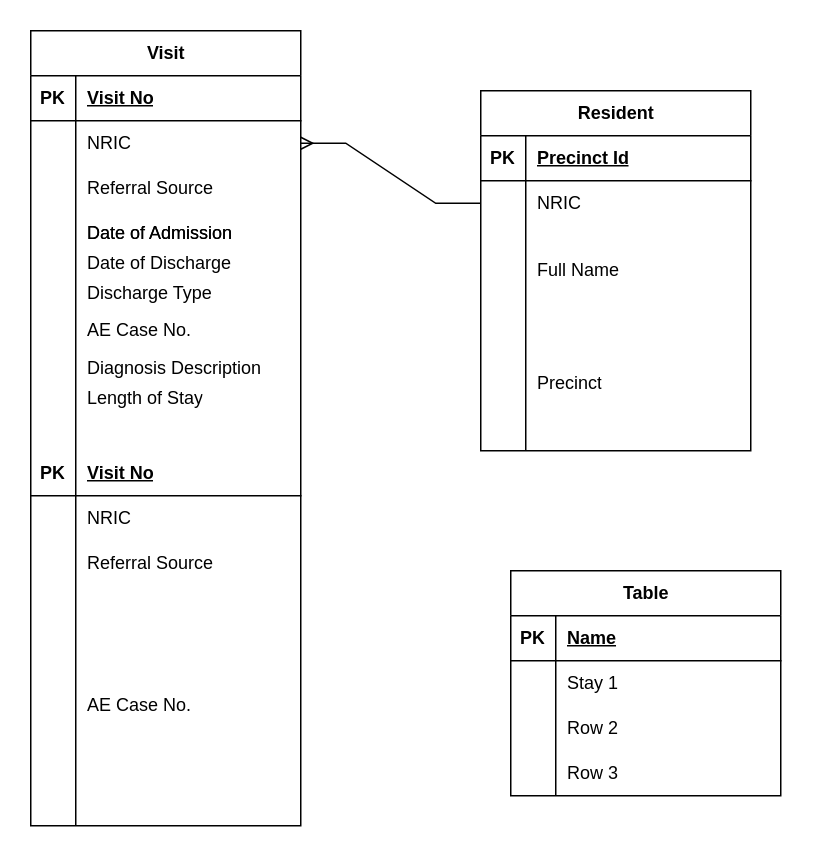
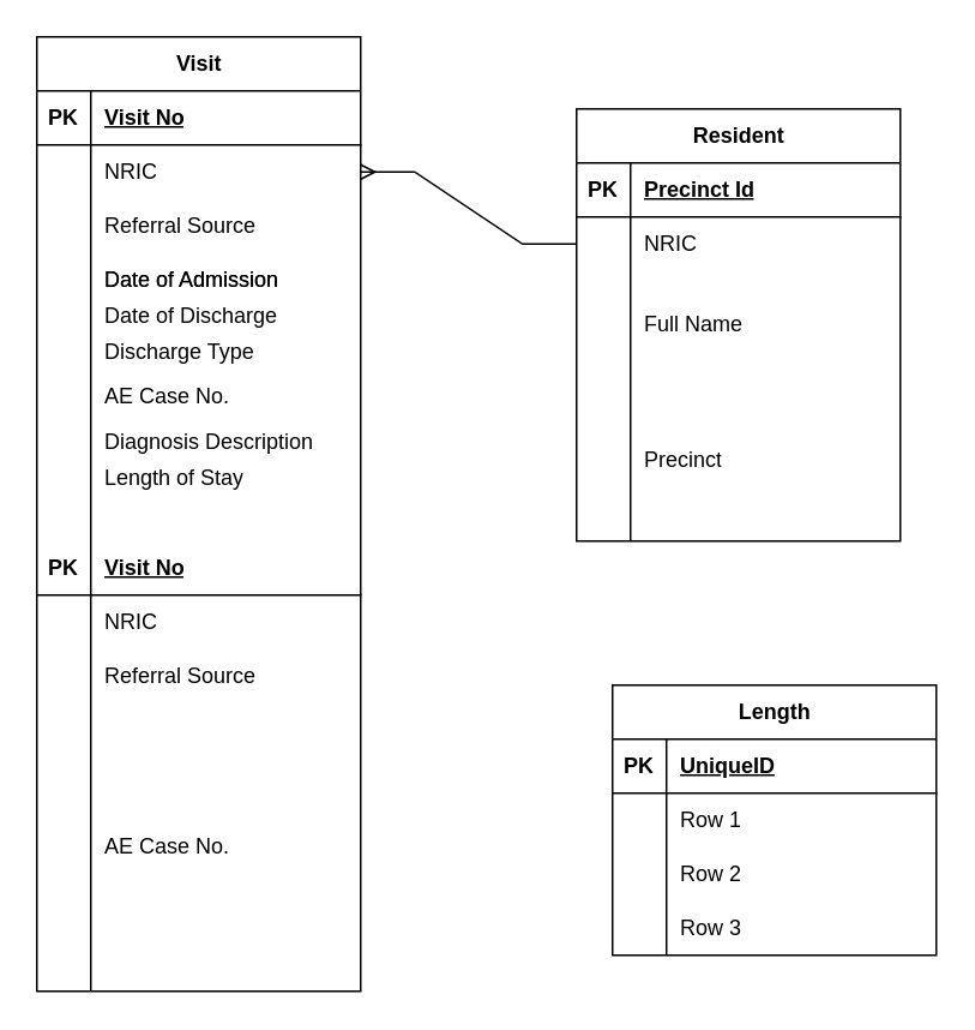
  <mxCell id="0" />
  <mxCell id="1" parent="0" />
  <mxCell id="2" value="Visit" style="shape=table;startSize=30;container=1;collapsible=1;childLayout=tableLayout;fixedRows=1;rowLines=0;fontStyle=1;align=center;resizeLast=1;html=1;" vertex="1" parent="1"><mxGeometry x="20" y="20" width="180" height="530" as="geometry" /></mxCell>
  <mxCell id="3" value="" style="shape=tableRow;horizontal=0;startSize=0;swimlaneHead=0;swimlaneBody=0;fillColor=none;collapsible=0;dropTarget=0;points=[[0,0.5],[1,0.5]];portConstraint=eastwest;top=0;left=0;right=0;bottom=1;" vertex="1" parent="2"><mxGeometry y="30" width="180" height="30" as="geometry" /></mxCell>
  <mxCell id="4" value="PK" style="shape=partialRectangle;connectable=0;fillColor=none;top=0;left=0;bottom=0;right=0;fontStyle=1;overflow=hidden;whiteSpace=wrap;html=1;" vertex="1" parent="3"><mxGeometry width="30" height="30" as="geometry"><mxRectangle width="30" height="30" as="alternateBounds" /></mxGeometry></mxCell>
  <mxCell id="5" value="Visit No" style="shape=partialRectangle;connectable=0;fillColor=none;top=0;left=0;bottom=0;right=0;align=left;spacingLeft=6;fontStyle=5;overflow=hidden;whiteSpace=wrap;html=1;" vertex="1" parent="3"><mxGeometry x="30" width="150" height="30" as="geometry"><mxRectangle width="150" height="30" as="alternateBounds" /></mxGeometry></mxCell>
  <mxCell id="6" value="" style="shape=tableRow;horizontal=0;startSize=0;swimlaneHead=0;swimlaneBody=0;fillColor=none;collapsible=0;dropTarget=0;points=[[0,0.5],[1,0.5]];portConstraint=eastwest;top=0;left=0;right=0;bottom=0;" vertex="1" parent="2"><mxGeometry y="60" width="180" height="30" as="geometry" /></mxCell>
  <mxCell id="7" value="" style="shape=partialRectangle;connectable=0;fillColor=none;top=0;left=0;bottom=0;right=0;editable=1;overflow=hidden;whiteSpace=wrap;html=1;" vertex="1" parent="6"><mxGeometry width="30" height="30" as="geometry"><mxRectangle width="30" height="30" as="alternateBounds" /></mxGeometry></mxCell>
  <mxCell id="8" value="NRIC" style="shape=partialRectangle;connectable=0;fillColor=none;top=0;left=0;bottom=0;right=0;align=left;spacingLeft=6;overflow=hidden;whiteSpace=wrap;html=1;" vertex="1" parent="6"><mxGeometry x="30" width="150" height="30" as="geometry"><mxRectangle width="150" height="30" as="alternateBounds" /></mxGeometry></mxCell>
  <mxCell id="9" value="" style="shape=tableRow;horizontal=0;startSize=0;swimlaneHead=0;swimlaneBody=0;fillColor=none;collapsible=0;dropTarget=0;points=[[0,0.5],[1,0.5]];portConstraint=eastwest;top=0;left=0;right=0;bottom=0;" vertex="1" parent="2"><mxGeometry y="90" width="180" height="30" as="geometry" /></mxCell>
  <mxCell id="10" value="" style="shape=partialRectangle;connectable=0;fillColor=none;top=0;left=0;bottom=0;right=0;editable=1;overflow=hidden;whiteSpace=wrap;html=1;" vertex="1" parent="9"><mxGeometry width="30" height="30" as="geometry"><mxRectangle width="30" height="30" as="alternateBounds" /></mxGeometry></mxCell>
  <mxCell id="11" value="Referral Source" style="shape=partialRectangle;connectable=0;fillColor=none;top=0;left=0;bottom=0;right=0;align=left;spacingLeft=6;overflow=hidden;whiteSpace=wrap;html=1;" vertex="1" parent="9"><mxGeometry x="30" width="150" height="30" as="geometry"><mxRectangle width="150" height="30" as="alternateBounds" /></mxGeometry></mxCell>
  <mxCell id="12" value="" style="shape=tableRow;horizontal=0;startSize=0;swimlaneHead=0;swimlaneBody=0;fillColor=none;collapsible=0;dropTarget=0;points=[[0,0.5],[1,0.5]];portConstraint=eastwest;top=0;left=0;right=0;bottom=0;" vertex="1" parent="2"><mxGeometry y="120" width="180" height="160" as="geometry" /></mxCell>
  <mxCell id="13" value="" style="shape=partialRectangle;connectable=0;fillColor=none;top=0;left=0;bottom=0;right=0;editable=1;overflow=hidden;whiteSpace=wrap;html=1;" vertex="1" parent="12"><mxGeometry width="30" height="160" as="geometry"><mxRectangle width="30" height="160" as="alternateBounds" /></mxGeometry></mxCell>
  <mxCell id="14" value="AE Case No." style="shape=partialRectangle;connectable=0;fillColor=none;top=0;left=0;bottom=0;right=0;align=left;spacingLeft=6;overflow=hidden;whiteSpace=wrap;html=1;" vertex="1" parent="12"><mxGeometry x="30" width="150" height="160" as="geometry"><mxRectangle width="150" height="160" as="alternateBounds" /></mxGeometry></mxCell>
  <mxCell id="15" value="" style="shape=tableRow;horizontal=0;startSize=0;swimlaneHead=0;swimlaneBody=0;fillColor=none;collapsible=0;dropTarget=0;points=[[0,0.5],[1,0.5]];portConstraint=eastwest;top=0;left=0;right=0;bottom=1;" vertex="1" parent="2"><mxGeometry y="280" width="180" height="30" as="geometry" /></mxCell>
  <mxCell id="16" value="PK" style="shape=partialRectangle;connectable=0;fillColor=none;top=0;left=0;bottom=0;right=0;fontStyle=1;overflow=hidden;whiteSpace=wrap;html=1;" vertex="1" parent="15"><mxGeometry width="30" height="30" as="geometry"><mxRectangle width="30" height="30" as="alternateBounds" /></mxGeometry></mxCell>
  <mxCell id="17" value="Visit No" style="shape=partialRectangle;connectable=0;fillColor=none;top=0;left=0;bottom=0;right=0;align=left;spacingLeft=6;fontStyle=5;overflow=hidden;whiteSpace=wrap;html=1;" vertex="1" parent="15"><mxGeometry x="30" width="150" height="30" as="geometry"><mxRectangle width="150" height="30" as="alternateBounds" /></mxGeometry></mxCell>
  <mxCell id="18" value="" style="shape=tableRow;horizontal=0;startSize=0;swimlaneHead=0;swimlaneBody=0;fillColor=none;collapsible=0;dropTarget=0;points=[[0,0.5],[1,0.5]];portConstraint=eastwest;top=0;left=0;right=0;bottom=0;" vertex="1" parent="2"><mxGeometry y="310" width="180" height="30" as="geometry" /></mxCell>
  <mxCell id="19" value="" style="shape=partialRectangle;connectable=0;fillColor=none;top=0;left=0;bottom=0;right=0;editable=1;overflow=hidden;whiteSpace=wrap;html=1;" vertex="1" parent="18"><mxGeometry width="30" height="30" as="geometry"><mxRectangle width="30" height="30" as="alternateBounds" /></mxGeometry></mxCell>
  <mxCell id="20" value="NRIC" style="shape=partialRectangle;connectable=0;fillColor=none;top=0;left=0;bottom=0;right=0;align=left;spacingLeft=6;overflow=hidden;whiteSpace=wrap;html=1;" vertex="1" parent="18"><mxGeometry x="30" width="150" height="30" as="geometry"><mxRectangle width="150" height="30" as="alternateBounds" /></mxGeometry></mxCell>
  <mxCell id="21" value="" style="shape=tableRow;horizontal=0;startSize=0;swimlaneHead=0;swimlaneBody=0;fillColor=none;collapsible=0;dropTarget=0;points=[[0,0.5],[1,0.5]];portConstraint=eastwest;top=0;left=0;right=0;bottom=0;" vertex="1" parent="2"><mxGeometry y="340" width="180" height="30" as="geometry" /></mxCell>
  <mxCell id="22" value="" style="shape=partialRectangle;connectable=0;fillColor=none;top=0;left=0;bottom=0;right=0;editable=1;overflow=hidden;whiteSpace=wrap;html=1;" vertex="1" parent="21"><mxGeometry width="30" height="30" as="geometry"><mxRectangle width="30" height="30" as="alternateBounds" /></mxGeometry></mxCell>
  <mxCell id="23" value="Referral Source" style="shape=partialRectangle;connectable=0;fillColor=none;top=0;left=0;bottom=0;right=0;align=left;spacingLeft=6;overflow=hidden;whiteSpace=wrap;html=1;" vertex="1" parent="21"><mxGeometry x="30" width="150" height="30" as="geometry"><mxRectangle width="150" height="30" as="alternateBounds" /></mxGeometry></mxCell>
  <mxCell id="24" value="" style="shape=tableRow;horizontal=0;startSize=0;swimlaneHead=0;swimlaneBody=0;fillColor=none;collapsible=0;dropTarget=0;points=[[0,0.5],[1,0.5]];portConstraint=eastwest;top=0;left=0;right=0;bottom=0;" vertex="1" parent="2"><mxGeometry y="370" width="180" height="160" as="geometry" /></mxCell>
  <mxCell id="25" value="" style="shape=partialRectangle;connectable=0;fillColor=none;top=0;left=0;bottom=0;right=0;editable=1;overflow=hidden;whiteSpace=wrap;html=1;" vertex="1" parent="24"><mxGeometry width="30" height="160" as="geometry"><mxRectangle width="30" height="160" as="alternateBounds" /></mxGeometry></mxCell>
  <mxCell id="26" value="AE Case No." style="shape=partialRectangle;connectable=0;fillColor=none;top=0;left=0;bottom=0;right=0;align=left;spacingLeft=6;overflow=hidden;whiteSpace=wrap;html=1;" vertex="1" parent="24"><mxGeometry x="30" width="150" height="160" as="geometry"><mxRectangle width="150" height="160" as="alternateBounds" /></mxGeometry></mxCell>
  <mxCell id="27" value="Date of Admission" style="shape=partialRectangle;connectable=0;fillColor=none;top=0;left=0;bottom=0;right=0;align=left;spacingLeft=6;overflow=hidden;whiteSpace=wrap;html=1;" vertex="1" parent="1"><mxGeometry x="50" y="140" width="150" height="30" as="geometry"><mxRectangle width="150" height="30" as="alternateBounds" /></mxGeometry></mxCell>
  <mxCell id="28" value="Date of Admission" style="shape=partialRectangle;connectable=0;fillColor=none;top=0;left=0;bottom=0;right=0;align=left;spacingLeft=6;overflow=hidden;whiteSpace=wrap;html=1;" vertex="1" parent="1"><mxGeometry x="50" y="140" width="150" height="30" as="geometry"><mxRectangle width="150" height="30" as="alternateBounds" /></mxGeometry></mxCell>
  <mxCell id="29" value="Date of Discharge" style="shape=partialRectangle;connectable=0;fillColor=none;top=0;left=0;bottom=0;right=0;align=left;spacingLeft=6;overflow=hidden;whiteSpace=wrap;html=1;" vertex="1" parent="1"><mxGeometry x="50" y="160" width="150" height="30" as="geometry"><mxRectangle width="150" height="30" as="alternateBounds" /></mxGeometry></mxCell>
  <mxCell id="30" value="Discharge Type" style="shape=partialRectangle;connectable=0;fillColor=none;top=0;left=0;bottom=0;right=0;align=left;spacingLeft=6;overflow=hidden;whiteSpace=wrap;html=1;" vertex="1" parent="1"><mxGeometry x="50" y="180" width="150" height="30" as="geometry"><mxRectangle width="150" height="30" as="alternateBounds" /></mxGeometry></mxCell>
  <mxCell id="31" value="Diagnosis Description" style="shape=partialRectangle;connectable=0;fillColor=none;top=0;left=0;bottom=0;right=0;align=left;spacingLeft=6;overflow=hidden;whiteSpace=wrap;html=1;" vertex="1" parent="1"><mxGeometry x="50" y="230" width="150" height="30" as="geometry"><mxRectangle width="150" height="30" as="alternateBounds" /></mxGeometry></mxCell>
- <mxCell id="32" value="Table" style="shape=table;startSize=30;container=1;collapsible=1;childLayout=tableLayout;fixedRows=1;rowLines=0;fontStyle=1;align=center;resizeLast=1;html=1;" vertex="1" parent="1"><mxGeometry x="340" y="380" width="180" height="150" as="geometry" /></mxCell>
+ <mxCell id="32" value="Length" style="shape=table;startSize=30;container=1;collapsible=1;childLayout=tableLayout;fixedRows=1;rowLines=0;fontStyle=1;align=center;resizeLast=1;html=1;" vertex="1" parent="1"><mxGeometry x="340" y="380" width="180" height="150" as="geometry" /></mxCell>
  <mxCell id="33" value="" style="shape=tableRow;horizontal=0;startSize=0;swimlaneHead=0;swimlaneBody=0;fillColor=none;collapsible=0;dropTarget=0;points=[[0,0.5],[1,0.5]];portConstraint=eastwest;top=0;left=0;right=0;bottom=1;" vertex="1" parent="32"><mxGeometry y="30" width="180" height="30" as="geometry" /></mxCell>
  <mxCell id="34" value="PK" style="shape=partialRectangle;connectable=0;fillColor=none;top=0;left=0;bottom=0;right=0;fontStyle=1;overflow=hidden;whiteSpace=wrap;html=1;" vertex="1" parent="33"><mxGeometry width="30" height="30" as="geometry"><mxRectangle width="30" height="30" as="alternateBounds" /></mxGeometry></mxCell>
- <mxCell id="35" value="Name" style="shape=partialRectangle;connectable=0;fillColor=none;top=0;left=0;bottom=0;right=0;align=left;spacingLeft=6;fontStyle=5;overflow=hidden;whiteSpace=wrap;html=1;" vertex="1" parent="33"><mxGeometry x="30" width="150" height="30" as="geometry"><mxRectangle width="150" height="30" as="alternateBounds" /></mxGeometry></mxCell>
+ <mxCell id="35" value="UniqueID" style="shape=partialRectangle;connectable=0;fillColor=none;top=0;left=0;bottom=0;right=0;align=left;spacingLeft=6;fontStyle=5;overflow=hidden;whiteSpace=wrap;html=1;" vertex="1" parent="33"><mxGeometry x="30" width="150" height="30" as="geometry"><mxRectangle width="150" height="30" as="alternateBounds" /></mxGeometry></mxCell>
  <mxCell id="36" value="" style="shape=tableRow;horizontal=0;startSize=0;swimlaneHead=0;swimlaneBody=0;fillColor=none;collapsible=0;dropTarget=0;points=[[0,0.5],[1,0.5]];portConstraint=eastwest;top=0;left=0;right=0;bottom=0;" vertex="1" parent="32"><mxGeometry y="60" width="180" height="30" as="geometry" /></mxCell>
  <mxCell id="37" value="" style="shape=partialRectangle;connectable=0;fillColor=none;top=0;left=0;bottom=0;right=0;editable=1;overflow=hidden;whiteSpace=wrap;html=1;" vertex="1" parent="36"><mxGeometry width="30" height="30" as="geometry"><mxRectangle width="30" height="30" as="alternateBounds" /></mxGeometry></mxCell>
- <mxCell id="38" value="Stay 1" style="shape=partialRectangle;connectable=0;fillColor=none;top=0;left=0;bottom=0;right=0;align=left;spacingLeft=6;overflow=hidden;whiteSpace=wrap;html=1;" vertex="1" parent="36"><mxGeometry x="30" width="150" height="30" as="geometry"><mxRectangle width="150" height="30" as="alternateBounds" /></mxGeometry></mxCell>
+ <mxCell id="38" value="Row 1" style="shape=partialRectangle;connectable=0;fillColor=none;top=0;left=0;bottom=0;right=0;align=left;spacingLeft=6;overflow=hidden;whiteSpace=wrap;html=1;" vertex="1" parent="36"><mxGeometry x="30" width="150" height="30" as="geometry"><mxRectangle width="150" height="30" as="alternateBounds" /></mxGeometry></mxCell>
  <mxCell id="39" value="" style="shape=tableRow;horizontal=0;startSize=0;swimlaneHead=0;swimlaneBody=0;fillColor=none;collapsible=0;dropTarget=0;points=[[0,0.5],[1,0.5]];portConstraint=eastwest;top=0;left=0;right=0;bottom=0;" vertex="1" parent="32"><mxGeometry y="90" width="180" height="30" as="geometry" /></mxCell>
  <mxCell id="40" value="" style="shape=partialRectangle;connectable=0;fillColor=none;top=0;left=0;bottom=0;right=0;editable=1;overflow=hidden;whiteSpace=wrap;html=1;" vertex="1" parent="39"><mxGeometry width="30" height="30" as="geometry"><mxRectangle width="30" height="30" as="alternateBounds" /></mxGeometry></mxCell>
  <mxCell id="41" value="Row 2" style="shape=partialRectangle;connectable=0;fillColor=none;top=0;left=0;bottom=0;right=0;align=left;spacingLeft=6;overflow=hidden;whiteSpace=wrap;html=1;" vertex="1" parent="39"><mxGeometry x="30" width="150" height="30" as="geometry"><mxRectangle width="150" height="30" as="alternateBounds" /></mxGeometry></mxCell>
  <mxCell id="42" value="" style="shape=tableRow;horizontal=0;startSize=0;swimlaneHead=0;swimlaneBody=0;fillColor=none;collapsible=0;dropTarget=0;points=[[0,0.5],[1,0.5]];portConstraint=eastwest;top=0;left=0;right=0;bottom=0;" vertex="1" parent="32"><mxGeometry y="120" width="180" height="30" as="geometry" /></mxCell>
  <mxCell id="43" value="" style="shape=partialRectangle;connectable=0;fillColor=none;top=0;left=0;bottom=0;right=0;editable=1;overflow=hidden;whiteSpace=wrap;html=1;" vertex="1" parent="42"><mxGeometry width="30" height="30" as="geometry"><mxRectangle width="30" height="30" as="alternateBounds" /></mxGeometry></mxCell>
  <mxCell id="44" value="Row 3" style="shape=partialRectangle;connectable=0;fillColor=none;top=0;left=0;bottom=0;right=0;align=left;spacingLeft=6;overflow=hidden;whiteSpace=wrap;html=1;" vertex="1" parent="42"><mxGeometry x="30" width="150" height="30" as="geometry"><mxRectangle width="150" height="30" as="alternateBounds" /></mxGeometry></mxCell>
  <mxCell id="45" value="Length of Stay" style="shape=partialRectangle;connectable=0;fillColor=none;top=0;left=0;bottom=0;right=0;align=left;spacingLeft=6;overflow=hidden;whiteSpace=wrap;html=1;" vertex="1" parent="1"><mxGeometry x="50" y="250" width="150" height="30" as="geometry"><mxRectangle width="150" height="30" as="alternateBounds" /></mxGeometry></mxCell>
  <mxCell id="46" value="" style="edgeStyle=entityRelationEdgeStyle;fontSize=12;html=1;endArrow=ERmany;rounded=0;" edge="1" parent="1" source="51" target="6"><mxGeometry width="100" height="100" relative="1" as="geometry"><mxPoint x="265" y="-185" as="sourcePoint" /><mxPoint x="190" y="-50" as="targetPoint" /></mxGeometry></mxCell>
  <mxCell id="47" value="Resident" style="shape=table;startSize=30;container=1;collapsible=1;childLayout=tableLayout;fixedRows=1;rowLines=0;fontStyle=1;align=center;resizeLast=1;html=1;" vertex="1" parent="1"><mxGeometry x="320" y="60" width="180" height="240" as="geometry" /></mxCell>
  <mxCell id="48" value="" style="shape=tableRow;horizontal=0;startSize=0;swimlaneHead=0;swimlaneBody=0;fillColor=none;collapsible=0;dropTarget=0;points=[[0,0.5],[1,0.5]];portConstraint=eastwest;top=0;left=0;right=0;bottom=1;" vertex="1" parent="47"><mxGeometry y="30" width="180" height="30" as="geometry" /></mxCell>
  <mxCell id="49" value="PK" style="shape=partialRectangle;connectable=0;fillColor=none;top=0;left=0;bottom=0;right=0;fontStyle=1;overflow=hidden;whiteSpace=wrap;html=1;" vertex="1" parent="48"><mxGeometry width="30" height="30" as="geometry"><mxRectangle width="30" height="30" as="alternateBounds" /></mxGeometry></mxCell>
  <mxCell id="50" value="Precinct Id" style="shape=partialRectangle;connectable=0;fillColor=none;top=0;left=0;bottom=0;right=0;align=left;spacingLeft=6;fontStyle=5;overflow=hidden;whiteSpace=wrap;html=1;" vertex="1" parent="48"><mxGeometry x="30" width="150" height="30" as="geometry"><mxRectangle width="150" height="30" as="alternateBounds" /></mxGeometry></mxCell>
  <mxCell id="51" value="" style="shape=tableRow;horizontal=0;startSize=0;swimlaneHead=0;swimlaneBody=0;fillColor=none;collapsible=0;dropTarget=0;points=[[0,0.5],[1,0.5]];portConstraint=eastwest;top=0;left=0;right=0;bottom=0;" vertex="1" parent="47"><mxGeometry y="60" width="180" height="30" as="geometry" /></mxCell>
  <mxCell id="52" value="" style="shape=partialRectangle;connectable=0;fillColor=none;top=0;left=0;bottom=0;right=0;editable=1;overflow=hidden;whiteSpace=wrap;html=1;" vertex="1" parent="51"><mxGeometry width="30" height="30" as="geometry"><mxRectangle width="30" height="30" as="alternateBounds" /></mxGeometry></mxCell>
  <mxCell id="53" value="NRIC" style="shape=partialRectangle;connectable=0;fillColor=none;top=0;left=0;bottom=0;right=0;align=left;spacingLeft=6;overflow=hidden;whiteSpace=wrap;html=1;" vertex="1" parent="51"><mxGeometry x="30" width="150" height="30" as="geometry"><mxRectangle width="150" height="30" as="alternateBounds" /></mxGeometry></mxCell>
  <mxCell id="54" value="" style="shape=tableRow;horizontal=0;startSize=0;swimlaneHead=0;swimlaneBody=0;fillColor=none;collapsible=0;dropTarget=0;points=[[0,0.5],[1,0.5]];portConstraint=eastwest;top=0;left=0;right=0;bottom=0;" vertex="1" parent="47"><mxGeometry y="90" width="180" height="60" as="geometry" /></mxCell>
  <mxCell id="55" value="" style="shape=partialRectangle;connectable=0;fillColor=none;top=0;left=0;bottom=0;right=0;editable=1;overflow=hidden;whiteSpace=wrap;html=1;" vertex="1" parent="54"><mxGeometry width="30" height="60" as="geometry"><mxRectangle width="30" height="60" as="alternateBounds" /></mxGeometry></mxCell>
  <mxCell id="56" value="Full Name" style="shape=partialRectangle;connectable=0;fillColor=none;top=0;left=0;bottom=0;right=0;align=left;spacingLeft=6;overflow=hidden;whiteSpace=wrap;html=1;" vertex="1" parent="54"><mxGeometry x="30" width="150" height="60" as="geometry"><mxRectangle width="150" height="60" as="alternateBounds" /></mxGeometry></mxCell>
  <mxCell id="57" value="" style="shape=tableRow;horizontal=0;startSize=0;swimlaneHead=0;swimlaneBody=0;fillColor=none;collapsible=0;dropTarget=0;points=[[0,0.5],[1,0.5]];portConstraint=eastwest;top=0;left=0;right=0;bottom=0;" vertex="1" parent="47"><mxGeometry y="150" width="180" height="90" as="geometry" /></mxCell>
  <mxCell id="58" value="" style="shape=partialRectangle;connectable=0;fillColor=none;top=0;left=0;bottom=0;right=0;editable=1;overflow=hidden;whiteSpace=wrap;html=1;" vertex="1" parent="57"><mxGeometry width="30" height="90" as="geometry"><mxRectangle width="30" height="90" as="alternateBounds" /></mxGeometry></mxCell>
  <mxCell id="59" value="Precinct" style="shape=partialRectangle;connectable=0;fillColor=none;top=0;left=0;bottom=0;right=0;align=left;spacingLeft=6;overflow=hidden;whiteSpace=wrap;html=1;" vertex="1" parent="57"><mxGeometry x="30" width="150" height="90" as="geometry"><mxRectangle width="150" height="90" as="alternateBounds" /></mxGeometry></mxCell>
